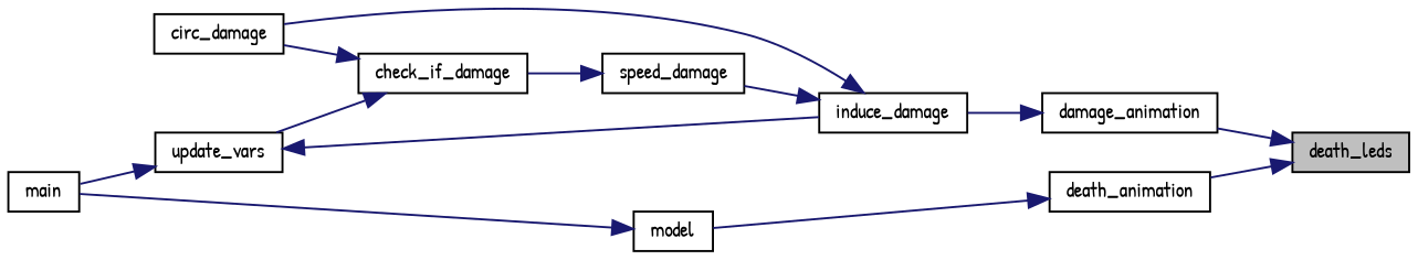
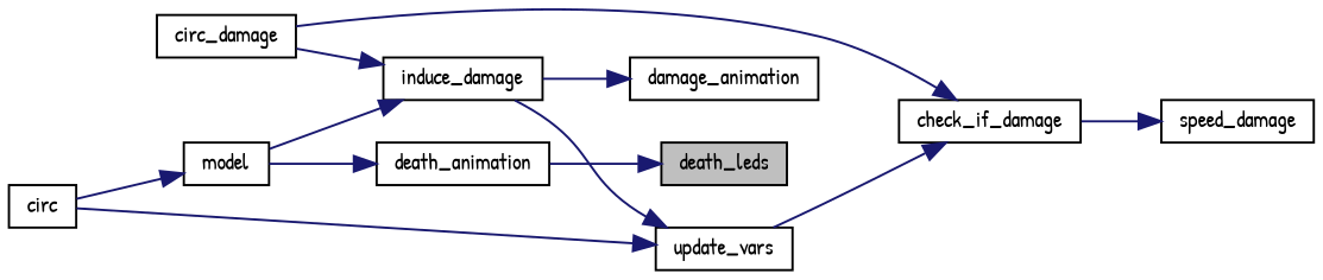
  digraph {
    fontname="Patrick Hand"
    rankdir=RL
    node [color=black fillcolor=white fontname="Patrick Hand" fontsize=10 shape=record style=filled]
    edge [color=midnightblue dir=back fontname="Patrick Hand" fontsize=10 labelfontname=Helvetica labelfontsize=10 style=solid]
    n1 [fillcolor=grey75 fontcolor=black height=0.2 label=death_leds width=0.4]
    n2 [height=0.2 label=damage_animation width=0.4]
    n3 [height=0.2 label=death_animation width=0.4]
    n4 [height=0.2 label=induce_damage width=0.4]
    n5 [height=0.2 label=model width=0.4]
    n6 [height=0.2 label=circ_damage width=0.4]
    n7 [height=0.2 label=speed_damage width=0.4]
    n8 [height=0.2 label=check_if_damage width=0.4]
    n9 [height=0.2 label=update_vars width=0.4]
-   n10 [height=0.2 label=main width=0.4]
-   n1 -> n2
+   n10 [height=0.2 label=circ width=0.4]
    n1 -> n3
    n2 -> n4
    n3 -> n5
    n4 -> n6
-   n4 -> n7
+   n4 -> n5
    n5 -> n10
    n7 -> n8
    n8 -> n6
    n8 -> n9
    n9 -> n4
    n9 -> n10
  }
